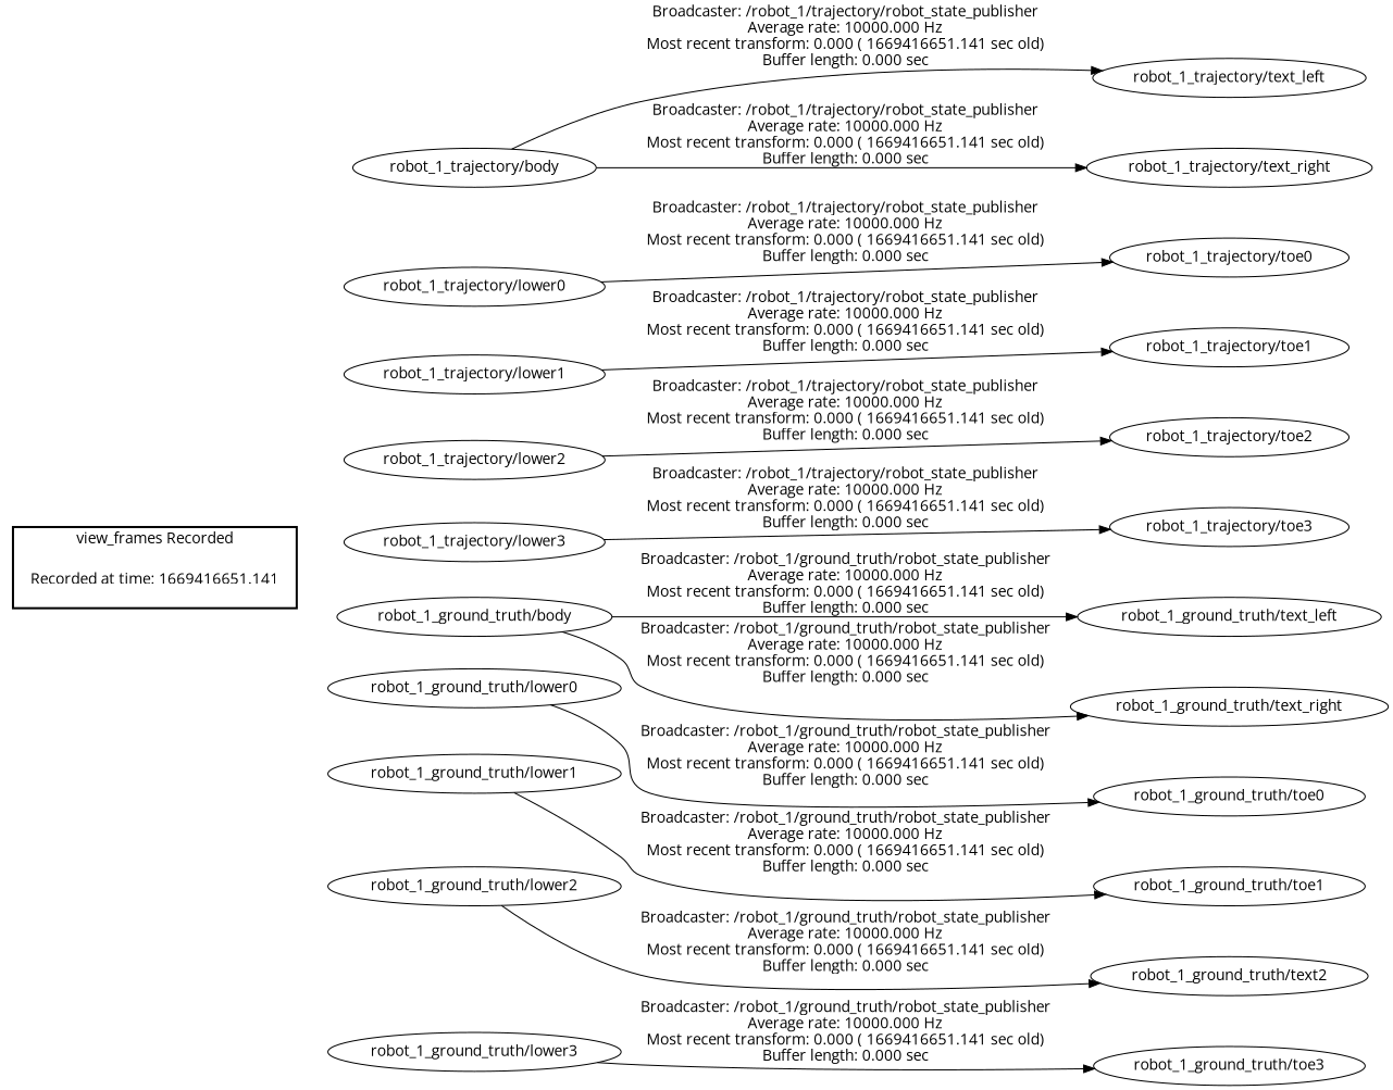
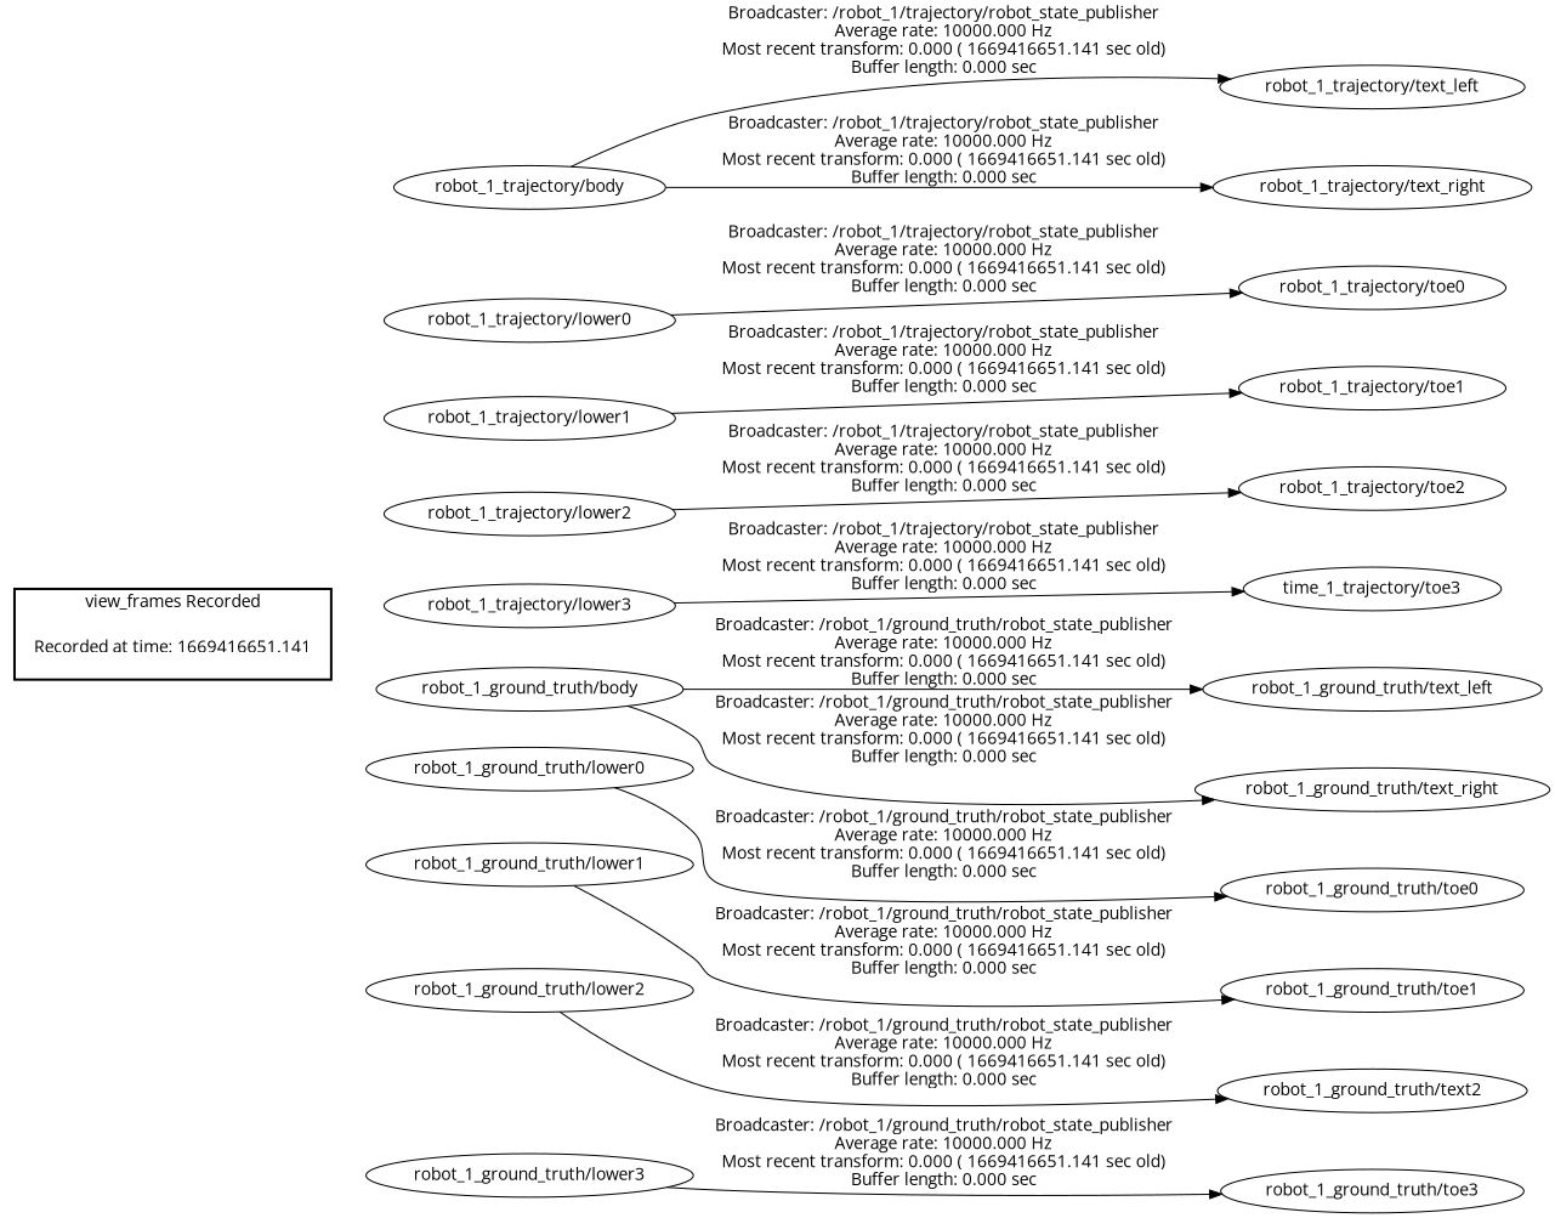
  digraph {
    fontname="Open Sans"
    rankdir=LR
    node [fontname="Open Sans"]
    edge [fontname="Open Sans"]
    "Recorded at time: 1669416651.141" [shape=plaintext]
    "robot_1_trajectory/body"
    "robot_1_trajectory/lower0"
    "robot_1_trajectory/lower1"
    "robot_1_trajectory/lower2"
    "robot_1_trajectory/lower3"
    "robot_1_ground_truth/body"
    "robot_1_ground_truth/lower0"
    "robot_1_ground_truth/lower1"
    "robot_1_ground_truth/lower2"
    "robot_1_ground_truth/lower3"
    "robot_1_trajectory/text_left"
    "robot_1_trajectory/text_right"
    "robot_1_trajectory/toe0"
    "robot_1_trajectory/toe1"
    "robot_1_trajectory/toe2"
-   "robot_1_trajectory/toe3"
+   "robot_1_trajectory/toe3" [label="time_1_trajectory/toe3"]
    "robot_1_ground_truth/text_left"
    "robot_1_ground_truth/text_right"
    "robot_1_ground_truth/toe0"
    "robot_1_ground_truth/toe1"
    n22 [label="robot_1_ground_truth/text2"]
    "robot_1_ground_truth/toe3"
    subgraph cluster_1 {
      color=black
      label="view_frames Recorded"
      style=bold
      "Recorded at time: 1669416651.141"
    }
    "Recorded at time: 1669416651.141" -> "robot_1_trajectory/body" [style=invis]
    "Recorded at time: 1669416651.141" -> "robot_1_trajectory/lower0" [style=invis]
    "Recorded at time: 1669416651.141" -> "robot_1_trajectory/lower1" [style=invis]
    "Recorded at time: 1669416651.141" -> "robot_1_trajectory/lower2" [style=invis]
    "Recorded at time: 1669416651.141" -> "robot_1_trajectory/lower3" [style=invis]
    "Recorded at time: 1669416651.141" -> "robot_1_ground_truth/body" [style=invis]
    "Recorded at time: 1669416651.141" -> "robot_1_ground_truth/lower0" [style=invis]
    "Recorded at time: 1669416651.141" -> "robot_1_ground_truth/lower1" [style=invis]
    "Recorded at time: 1669416651.141" -> "robot_1_ground_truth/lower2" [style=invis]
    "Recorded at time: 1669416651.141" -> "robot_1_ground_truth/lower3" [style=invis]
    "robot_1_trajectory/body" -> "robot_1_trajectory/text_left" [label="Broadcaster: /robot_1/trajectory/robot_state_publisher\nAverage rate: 10000.000 Hz\nMost recent transform: 0.000 ( 1669416651.141 sec old)\nBuffer length: 0.000 sec\n"]
    "robot_1_trajectory/body" -> "robot_1_trajectory/text_right" [label="Broadcaster: /robot_1/trajectory/robot_state_publisher\nAverage rate: 10000.000 Hz\nMost recent transform: 0.000 ( 1669416651.141 sec old)\nBuffer length: 0.000 sec\n"]
    "robot_1_trajectory/lower0" -> "robot_1_trajectory/toe0" [label="Broadcaster: /robot_1/trajectory/robot_state_publisher\nAverage rate: 10000.000 Hz\nMost recent transform: 0.000 ( 1669416651.141 sec old)\nBuffer length: 0.000 sec\n"]
    "robot_1_trajectory/lower1" -> "robot_1_trajectory/toe1" [label="Broadcaster: /robot_1/trajectory/robot_state_publisher\nAverage rate: 10000.000 Hz\nMost recent transform: 0.000 ( 1669416651.141 sec old)\nBuffer length: 0.000 sec\n"]
    "robot_1_trajectory/lower2" -> "robot_1_trajectory/toe2" [label="Broadcaster: /robot_1/trajectory/robot_state_publisher\nAverage rate: 10000.000 Hz\nMost recent transform: 0.000 ( 1669416651.141 sec old)\nBuffer length: 0.000 sec\n"]
    "robot_1_trajectory/lower3" -> "robot_1_trajectory/toe3" [label="Broadcaster: /robot_1/trajectory/robot_state_publisher\nAverage rate: 10000.000 Hz\nMost recent transform: 0.000 ( 1669416651.141 sec old)\nBuffer length: 0.000 sec\n"]
    "robot_1_ground_truth/body" -> "robot_1_ground_truth/text_left" [label="Broadcaster: /robot_1/ground_truth/robot_state_publisher\nAverage rate: 10000.000 Hz\nMost recent transform: 0.000 ( 1669416651.141 sec old)\nBuffer length: 0.000 sec\n"]
    "robot_1_ground_truth/body" -> "robot_1_ground_truth/text_right" [label="Broadcaster: /robot_1/ground_truth/robot_state_publisher\nAverage rate: 10000.000 Hz\nMost recent transform: 0.000 ( 1669416651.141 sec old)\nBuffer length: 0.000 sec\n"]
    "robot_1_ground_truth/lower0" -> "robot_1_ground_truth/toe0" [label="Broadcaster: /robot_1/ground_truth/robot_state_publisher\nAverage rate: 10000.000 Hz\nMost recent transform: 0.000 ( 1669416651.141 sec old)\nBuffer length: 0.000 sec\n"]
    "robot_1_ground_truth/lower1" -> "robot_1_ground_truth/toe1" [label="Broadcaster: /robot_1/ground_truth/robot_state_publisher\nAverage rate: 10000.000 Hz\nMost recent transform: 0.000 ( 1669416651.141 sec old)\nBuffer length: 0.000 sec\n"]
    "robot_1_ground_truth/lower2" -> n22 [label="Broadcaster: /robot_1/ground_truth/robot_state_publisher\nAverage rate: 10000.000 Hz\nMost recent transform: 0.000 ( 1669416651.141 sec old)\nBuffer length: 0.000 sec\n"]
    "robot_1_ground_truth/lower3" -> "robot_1_ground_truth/toe3" [label="Broadcaster: /robot_1/ground_truth/robot_state_publisher\nAverage rate: 10000.000 Hz\nMost recent transform: 0.000 ( 1669416651.141 sec old)\nBuffer length: 0.000 sec\n"]
  }
